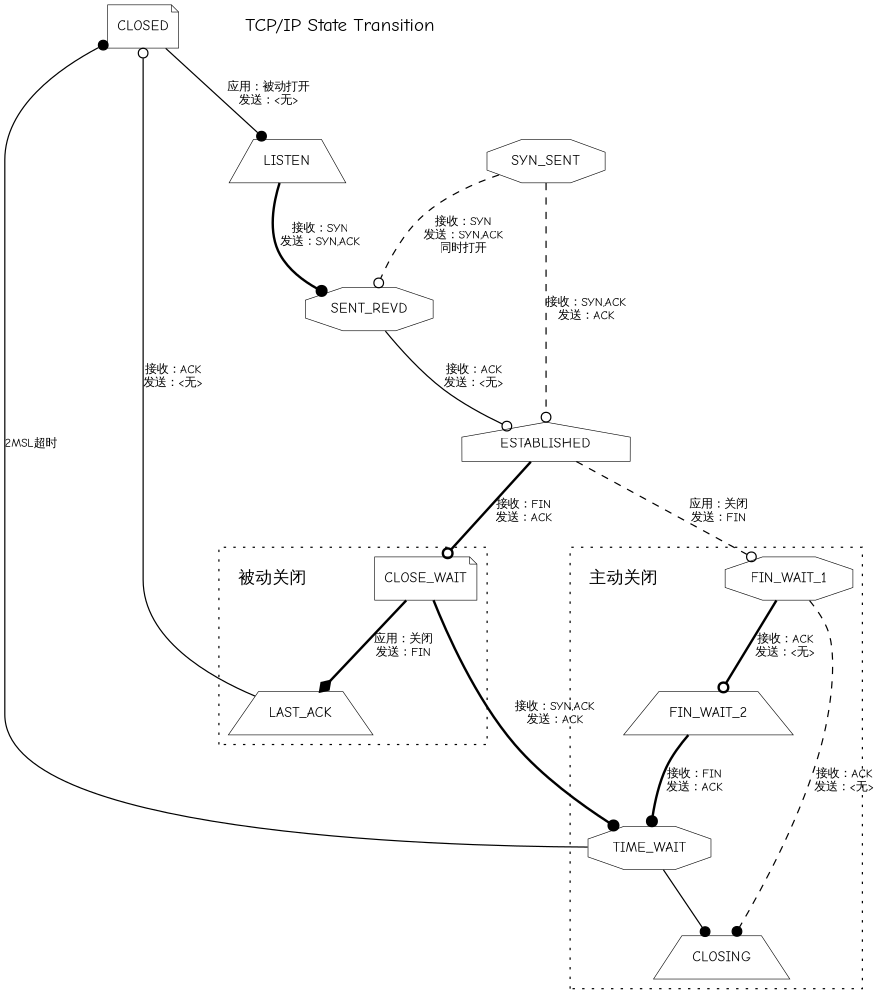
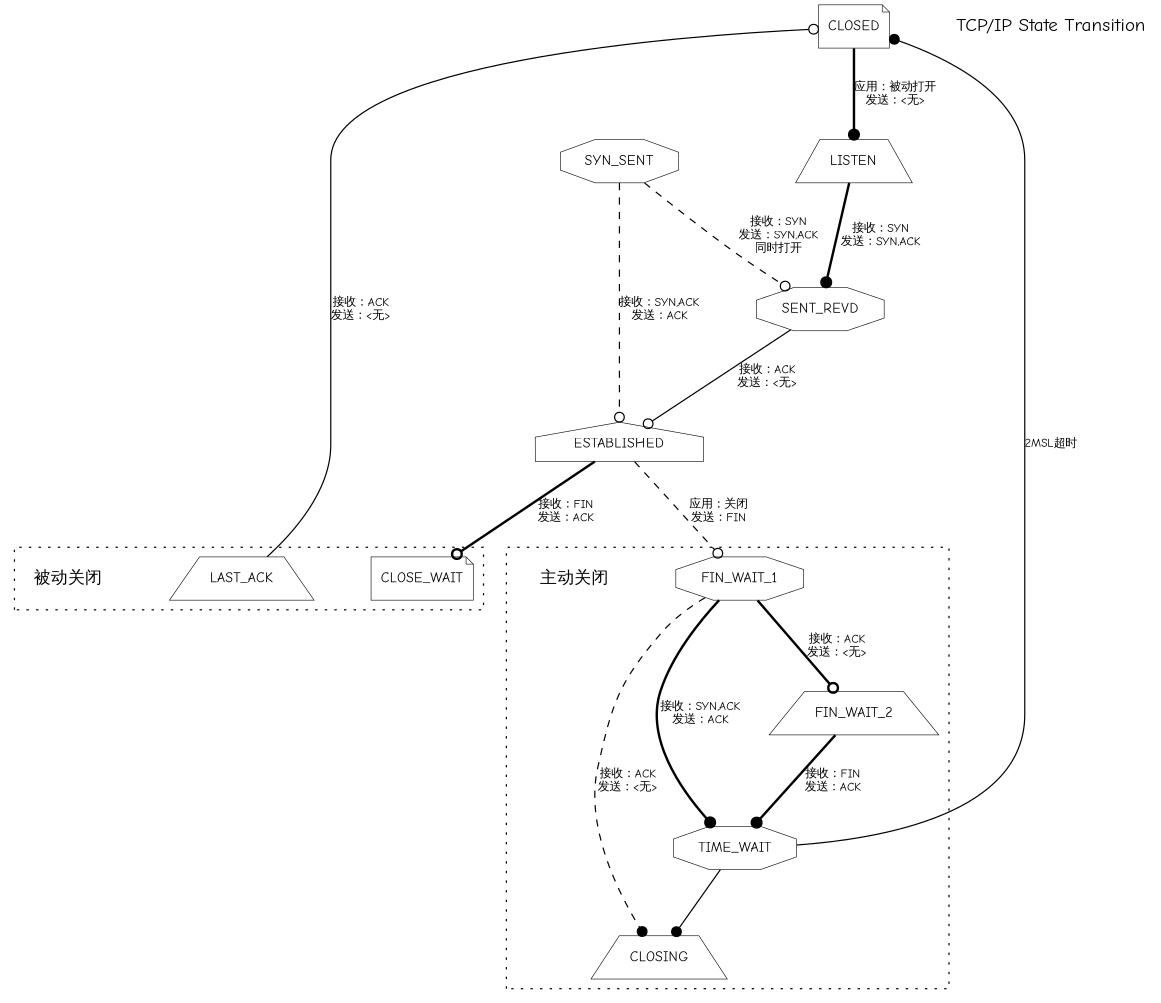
  digraph {
    compound=true
    fontname="Comic Neue"
    fontsize=10
    nodesep=.65
    ranksep=.75
    node [fontname="Comic Neue" fontsize=12 penwidth=0.5 shape=trapezium]
    edge [arrowhead=odot fontname="Comic Neue" fontsize=10 style=bold]
    CLOSE_WAIT [shape=note]
    LAST_ACK
    n3 [fontsize=14 label="被动关闭" shape=plaintext]
    FIN_WAIT_1 [shape=octagon]
    FIN_WAIT_2
    TIME_WAIT [shape=octagon]
    CLOSING
    n8 [fontsize=14 label="主动关闭" shape=plaintext]
    CLOSED [shape=note]
    "TCP/IP State Transition" [fontsize=16 shape=plaintext]
    LISTEN
    SENT_REVD [shape=octagon]
    SYN_SENT [shape=octagon]
    ESTABLISHED [shape=house]
    subgraph cluster_1 {
      style=dotted
      CLOSE_WAIT
      LAST_ACK
      n3
    }
    subgraph cluster_2 {
      style=dotted
      FIN_WAIT_1
      FIN_WAIT_2
      TIME_WAIT
      CLOSING
      n8
    }
-   CLOSE_WAIT -> LAST_ACK [arrowhead=diamond label="应用：关闭\n发送：FIN" weight=10]
    LAST_ACK -> CLOSED [label="接收：ACK\n发送：<无>" style=solid]
    FIN_WAIT_1 -> FIN_WAIT_2 [label="接收：ACK\n发送：<无>"]
-   CLOSE_WAIT -> TIME_WAIT [arrowhead=dot label="接收：SYN,ACK\n发送：ACK"]
+   FIN_WAIT_1 -> TIME_WAIT [arrowhead=dot label="接收：SYN,ACK\n发送：ACK"]
    FIN_WAIT_1 -> CLOSING [arrowhead=dot label="接收：ACK\n发送：<无>" style=dashed]
    FIN_WAIT_2 -> TIME_WAIT [arrowhead=dot label="接收：FIN\n发送：ACK"]
    TIME_WAIT -> CLOSING [arrowhead=dot style=solid]
    TIME_WAIT -> CLOSED [arrowhead=dot label="2MSL超时" style=solid]
-   CLOSED -> LISTEN [arrowhead=dot label="应用：被动打开\n发送：<无>" style=solid]
+   CLOSED -> LISTEN [arrowhead=dot label="应用：被动打开\n发送：<无>"]
    LISTEN -> SENT_REVD [arrowhead=dot label="接收：SYN\n发送：SYN,ACK"]
    SENT_REVD -> ESTABLISHED [label="接收：ACK\n发送：<无>" style=solid weight=20]
    SYN_SENT -> SENT_REVD [label="接收：SYN\n发送：SYN,ACK\n同时打开" style=dashed]
    SYN_SENT -> ESTABLISHED [label="接收：SYN,ACK\n发送：ACK" style=dashed weight=25]
    ESTABLISHED -> CLOSE_WAIT [label="接收：FIN\n发送：ACK" weight=20]
    ESTABLISHED -> FIN_WAIT_1 [label="应用：关闭\n发送：FIN" style=dashed weight=20]
  }
